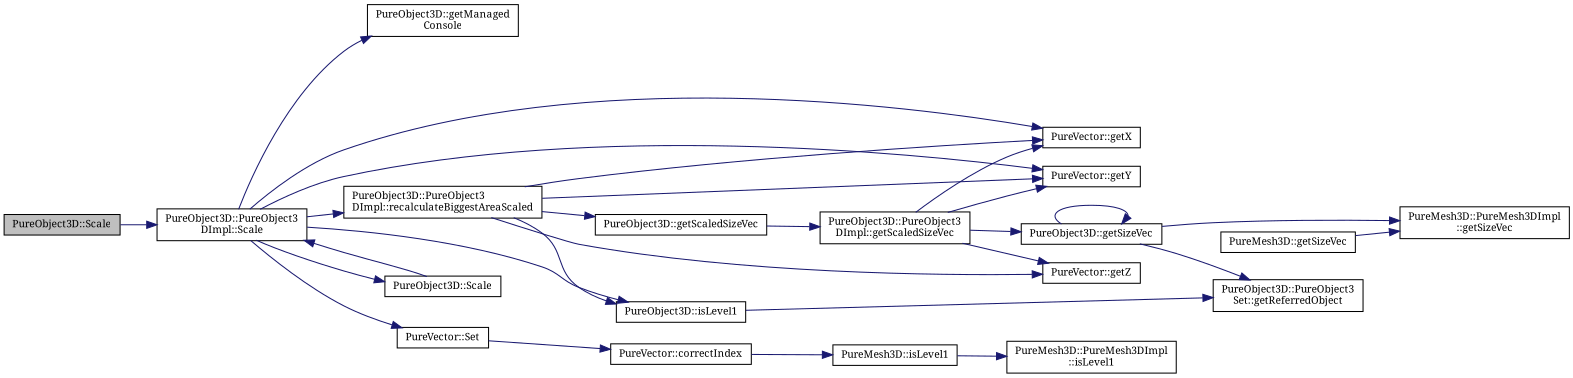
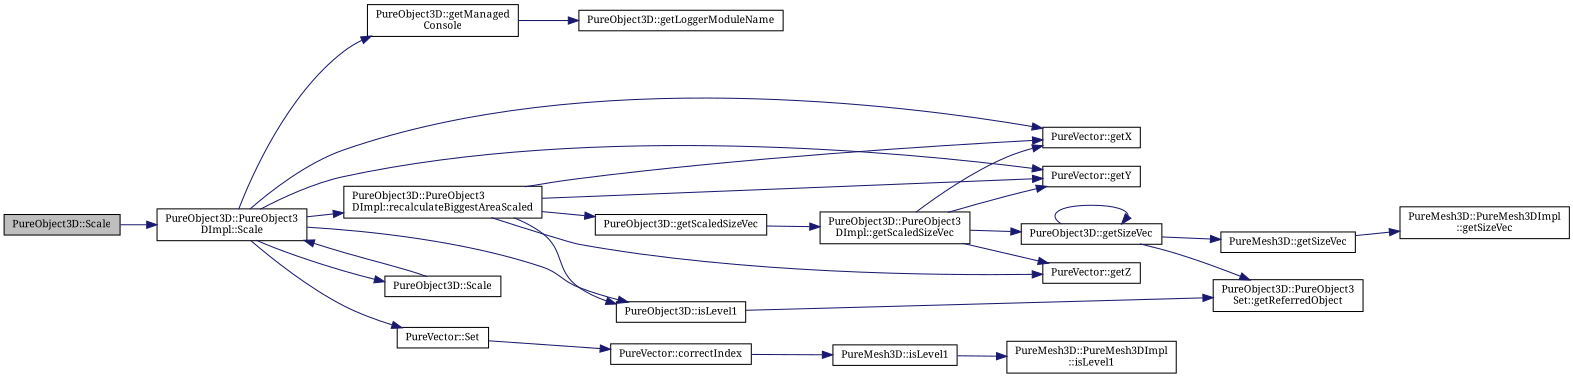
  digraph {
    fontname="Noto Serif"
    rankdir=LR
    node [color=black fillcolor=white fontname="Noto Serif" fontsize=10 shape=record style=filled]
    edge [color=midnightblue fontname="Noto Serif" fontsize=10 labelfontname=Helvetica labelfontsize=10 style=solid]
    n1 [fillcolor=grey75 fontcolor=black height=0.2 label="PureObject3D::Scale" width=0.4]
    n2 [height=0.2 label="PureObject3D::PureObject3\lDImpl::Scale" width=0.4]
    n3 [height=0.2 label="PureObject3D::getManaged\lConsole" width=0.4]
    n4 [height=0.2 label="PureVector::getX" width=0.4]
    n5 [height=0.2 label="PureVector::getY" width=0.4]
    n6 [height=0.2 label="PureObject3D::isLevel1" width=0.4]
    n7 [height=0.2 label="PureObject3D::PureObject3\lDImpl::recalculateBiggestAreaScaled" width=0.4]
    n8 [height=0.2 label="PureObject3D::Scale" width=0.4]
    n9 [height=0.2 label="PureVector::Set" width=0.4]
+   n10 [height=0.2 label="PureObject3D::getLoggerModuleName" width=0.4]
    n11 [height=0.2 label="PureVector::getZ" width=0.4]
    n12 [height=0.2 label="PureObject3D::PureObject3\lSet::getReferredObject" width=0.4]
    n13 [height=0.2 label="PureObject3D::getScaledSizeVec" width=0.4]
    n14 [height=0.2 label="PureVector::correctIndex" width=0.4]
    n15 [height=0.2 label="PureMesh3D::isLevel1" width=0.4]
    n16 [height=0.2 label="PureMesh3D::PureMesh3DImpl\l::isLevel1" width=0.4]
    n17 [height=0.2 label="PureObject3D::PureObject3\lDImpl::getScaledSizeVec" width=0.4]
    n18 [height=0.2 label="PureObject3D::getSizeVec" width=0.4]
    n19 [height=0.2 label="PureMesh3D::getSizeVec" width=0.4]
    n20 [height=0.2 label="PureMesh3D::PureMesh3DImpl\l::getSizeVec" width=0.4]
    n1 -> n2
    n2 -> n3
    n2 -> n4
    n2 -> n5
    n2 -> n6
    n2 -> n7
    n2 -> n8
    n2 -> n9
+   n3 -> n10
    n6 -> n12
    n7 -> n4
    n7 -> n5
    n7 -> n6
    n7 -> n11
    n7 -> n13
    n8 -> n2
    n9 -> n14
    n13 -> n17
    n14 -> n15
    n15 -> n16
    n17 -> n4
    n17 -> n5
    n17 -> n11
    n17 -> n18
    n18 -> n12
    n18 -> n18
-   n18 -> n20
+   n18 -> n19
    n19 -> n20
  }
